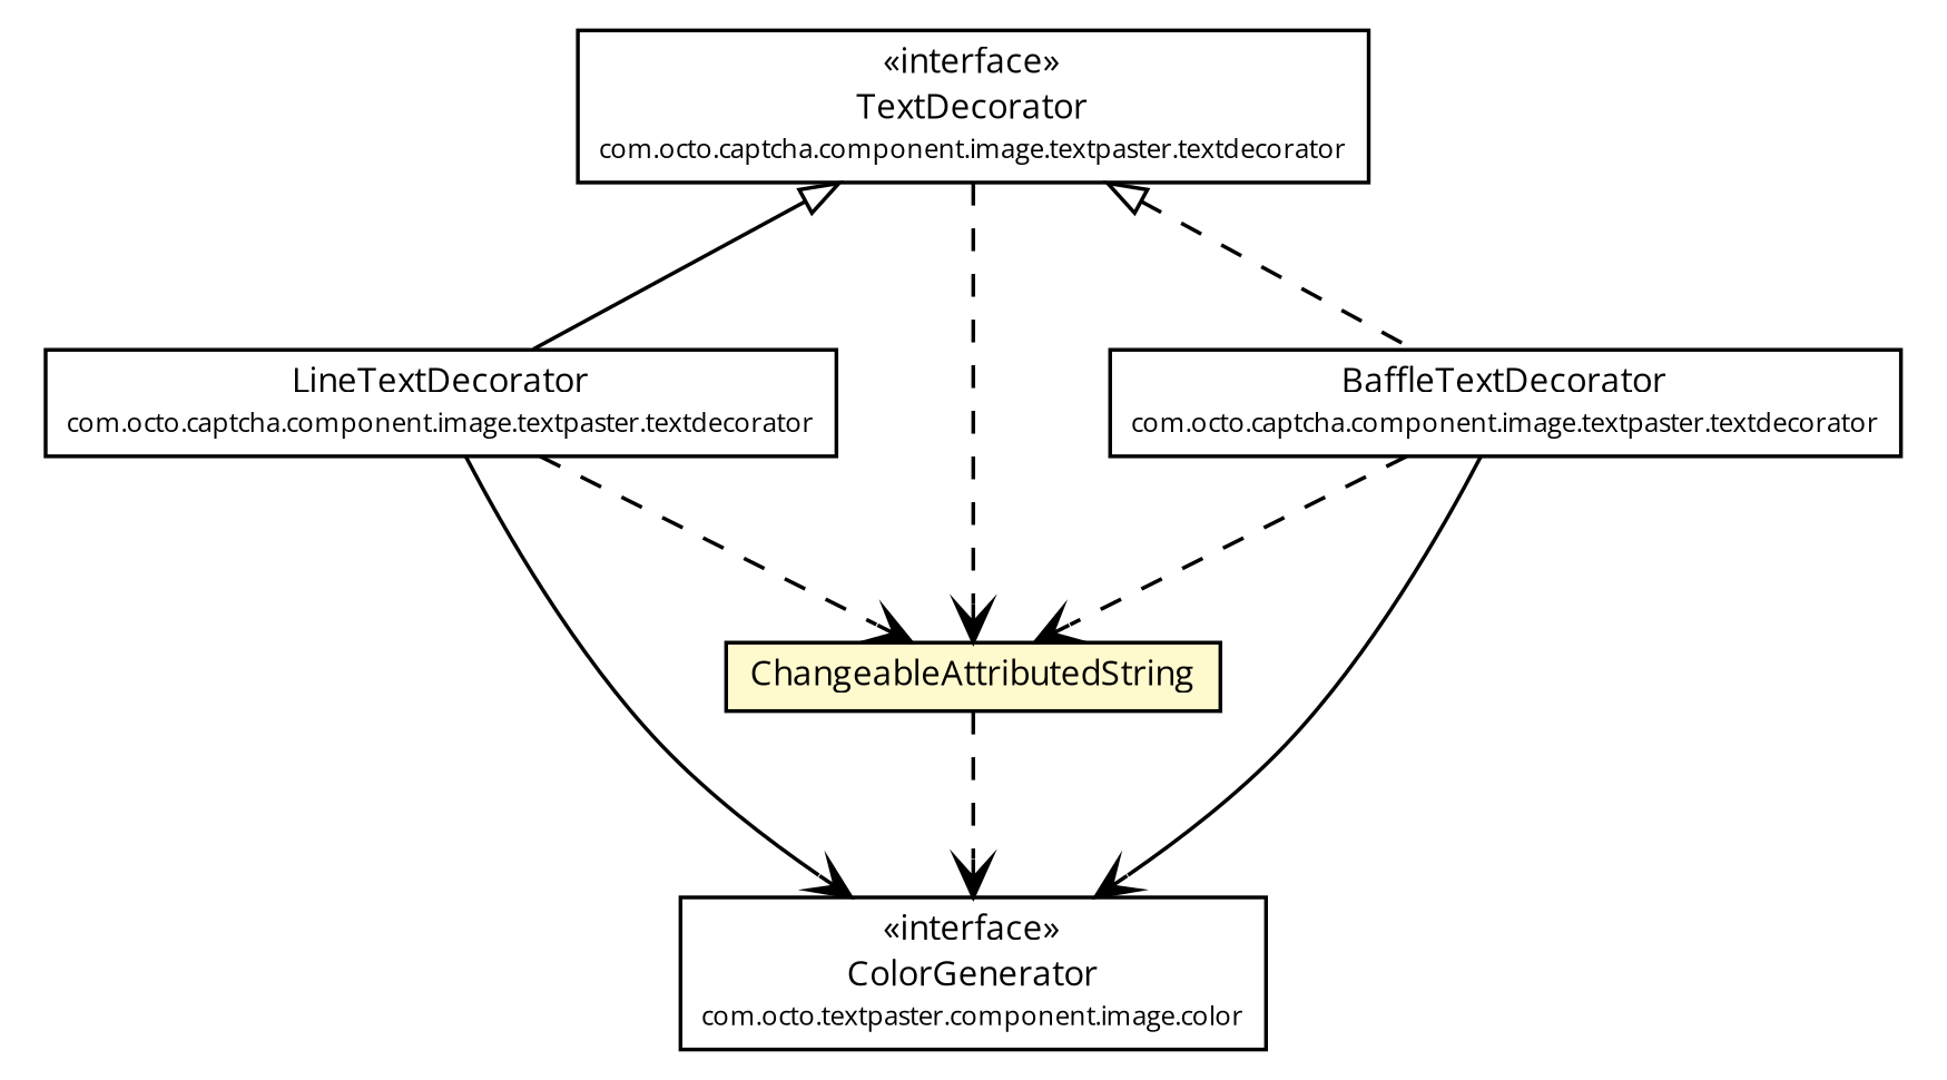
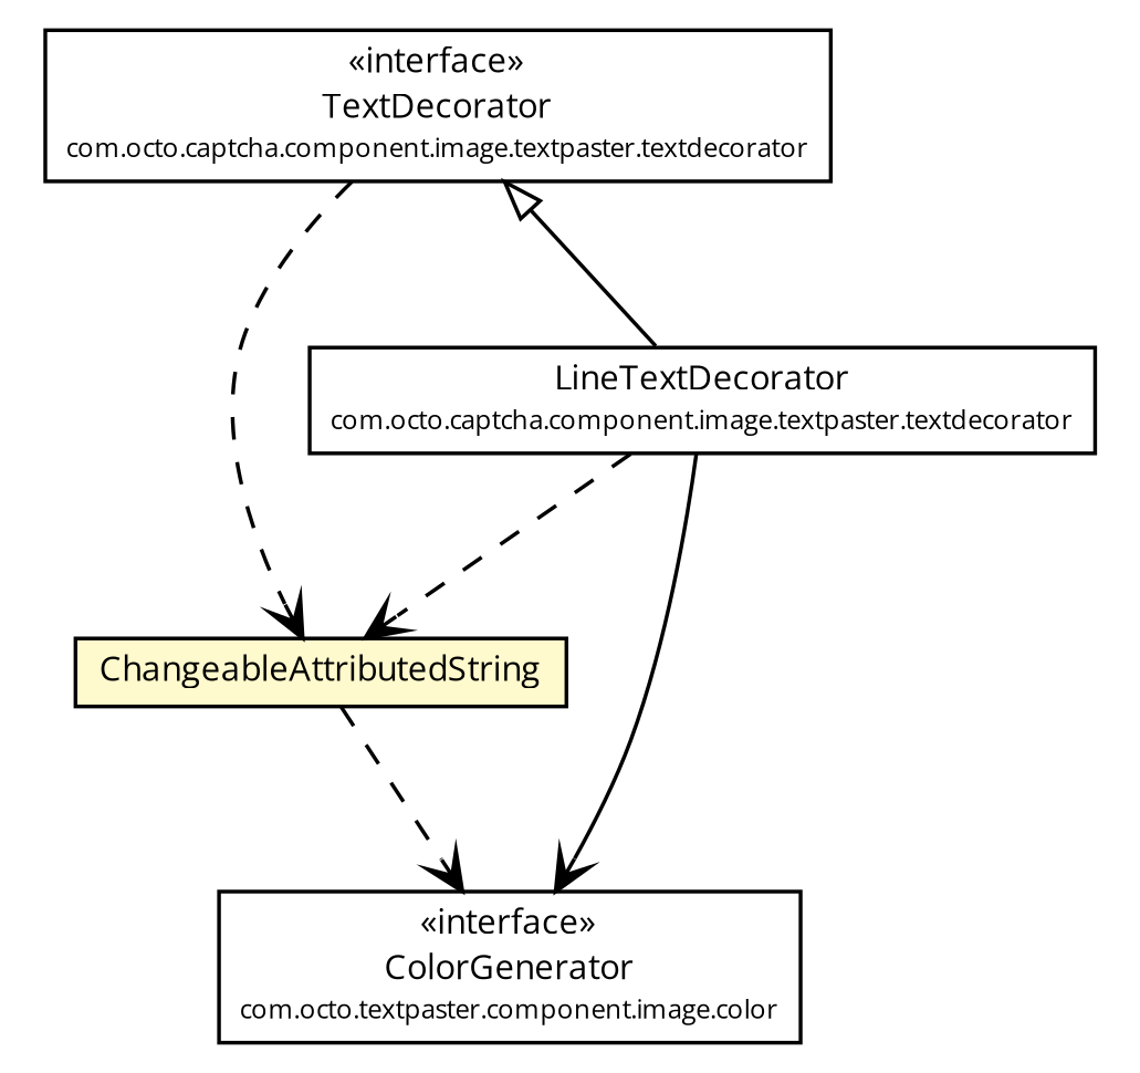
  digraph {
    fontname="Open Sans"
    node [fontcolor=black fontname="Open Sans" fontsize=9.0 shape=plaintext]
    edge [arrowhead=open color=black fontcolor=black fontname="Open Sans" fontsize=10.0 headport=p labelfontname=arial labelfontsize=10 style=dashed tailport=p]
    n1 [label=<<table border="0" cellborder="1" cellspacing="0" cellpadding="2" port="p" href="../color/ColorGenerator.html"> 		<tr><td><table border="0" cellspacing="0" cellpadding="1"> 			<tr><td> &laquo;interface&raquo; </td></tr> 			<tr><td> ColorGenerator </td></tr> 			<tr><td><font point-size="7.0"> com.octo.textpaster.component.image.color </font></td></tr> 		</table></td></tr> 		</table>>]
    n2 [label=<<table border="0" cellborder="1" cellspacing="0" cellpadding="2" port="p" bgcolor="lemonChiffon" href="./ChangeableAttributedString.html"> 		<tr><td><table border="0" cellspacing="0" cellpadding="1"> 			<tr><td> ChangeableAttributedString </td></tr> 		</table></td></tr> 		</table>>]
    n3 [label=<<table border="0" cellborder="1" cellspacing="0" cellpadding="2" port="p" href="./textdecorator/TextDecorator.html"> 		<tr><td><table border="0" cellspacing="0" cellpadding="1"> 			<tr><td> &laquo;interface&raquo; </td></tr> 			<tr><td> TextDecorator </td></tr> 			<tr><td><font point-size="7.0"> com.octo.captcha.component.image.textpaster.textdecorator </font></td></tr> 		</table></td></tr> 		</table>>]
    n4 [label=<<table border="0" cellborder="1" cellspacing="0" cellpadding="2" port="p" href="./textdecorator/LineTextDecorator.html"> 		<tr><td><table border="0" cellspacing="0" cellpadding="1"> 			<tr><td> LineTextDecorator </td></tr> 			<tr><td><font point-size="7.0"> com.octo.captcha.component.image.textpaster.textdecorator </font></td></tr> 		</table></td></tr> 		</table>>]
-   n5 [label=<<table border="0" cellborder="1" cellspacing="0" cellpadding="2" port="p" href="./textdecorator/BaffleTextDecorator.html"> 		<tr><td><table border="0" cellspacing="0" cellpadding="1"> 			<tr><td> BaffleTextDecorator </td></tr> 			<tr><td><font point-size="7.0"> com.octo.captcha.component.image.textpaster.textdecorator </font></td></tr> 		</table></td></tr> 		</table>>]
    n2 -> n1
    n3 -> n2
    n3 -> n4 [arrowtail=empty dir=back fontsize=10 style=solid arrowhead="" color="" fontcolor=""]
-   n3 -> n5 [arrowtail=empty dir=back fontsize=10 arrowhead="" color="" fontcolor=""]
    n4 -> n1 [style=""]
    n4 -> n2
-   n5 -> n1 [style=""]
-   n5 -> n2
  }
